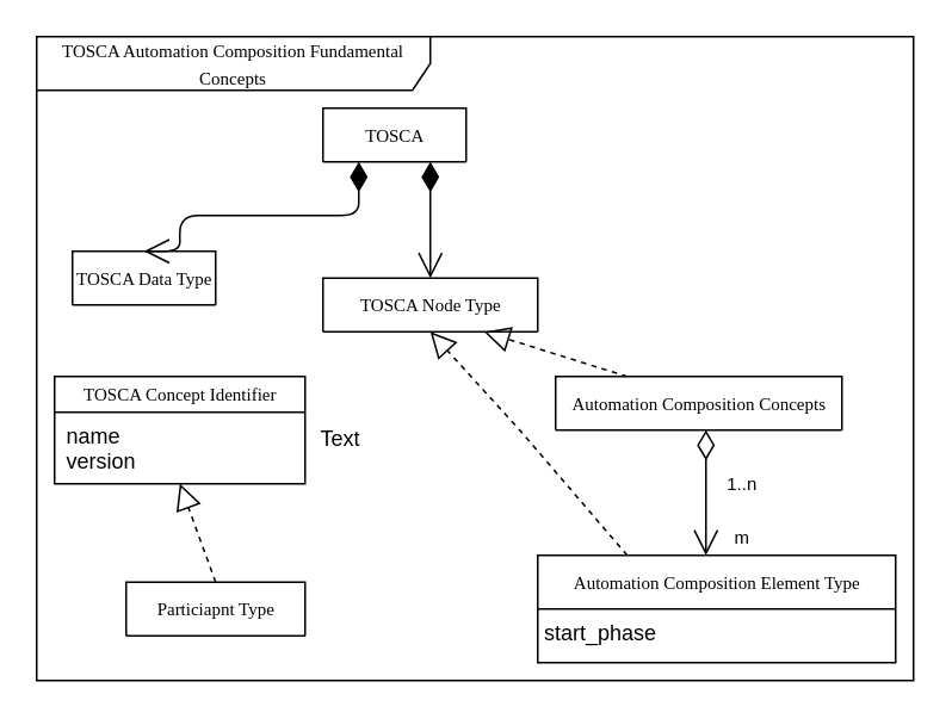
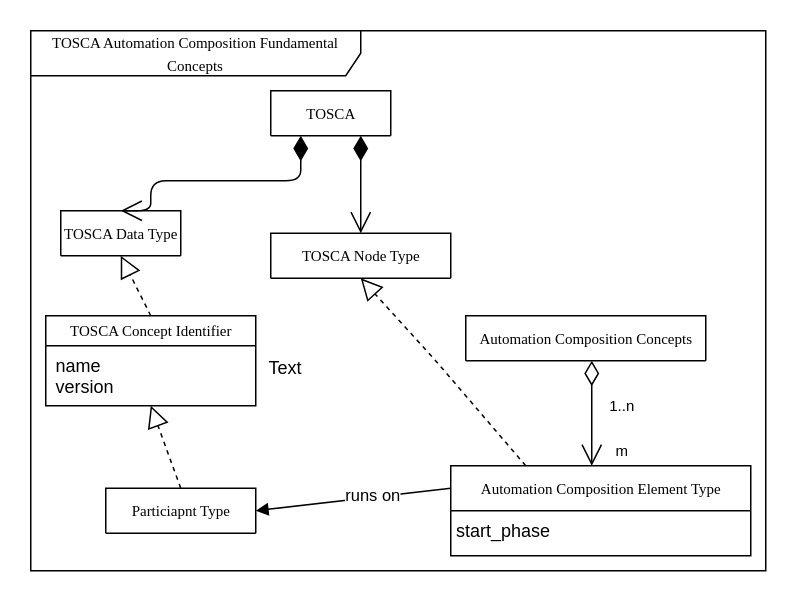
  <mxCell id="0" />
  <mxCell id="1" parent="0" />
  <mxCell id="2" value="&lt;span style=&quot;font-family: &amp;#34;verdana&amp;#34; ; font-size: 10px ; background-color: rgb(255 , 255 , 255)&quot;&gt;TOSCA Automation Composition&amp;nbsp;&lt;/span&gt;&lt;span style=&quot;font-family: &amp;#34;verdana&amp;#34; ; font-size: 10px ; background-color: rgb(255 , 255 , 255)&quot;&gt;Fundamental Concepts&lt;/span&gt;" style="shape=umlFrame;whiteSpace=wrap;html=1;fillColor=none;width=220;height=30;" vertex="1" parent="1"><mxGeometry x="20" y="20" width="490" height="360" as="geometry" /></mxCell>
  <mxCell id="3" value="TOSCA Node Type" style="swimlane;html=1;fontStyle=0;childLayout=stackLayout;horizontal=1;startSize=110;fillColor=none;horizontalStack=0;resizeParent=1;resizeLast=0;collapsible=1;marginBottom=0;swimlaneFillColor=#ffffff;rounded=0;shadow=0;comic=0;labelBackgroundColor=none;strokeWidth=1;fontFamily=Verdana;fontSize=10;align=center;" vertex="1" parent="1"><mxGeometry x="180" y="155" width="120" height="30" as="geometry" /></mxCell>
  <mxCell id="4" value="Automation Composition Concepts" style="swimlane;html=1;fontStyle=0;childLayout=stackLayout;horizontal=1;startSize=110;fillColor=none;horizontalStack=0;resizeParent=1;resizeLast=0;collapsible=1;marginBottom=0;swimlaneFillColor=#ffffff;rounded=0;shadow=0;comic=0;labelBackgroundColor=none;strokeWidth=1;fontFamily=Verdana;fontSize=10;align=center;" vertex="1" parent="1"><mxGeometry x="310" y="210" width="160" height="30" as="geometry" /></mxCell>
- <mxCell id="5" value="" style="endArrow=block;dashed=1;endFill=0;endSize=12;html=1;entryX=0.75;entryY=1;entryDx=0;entryDy=0;exitX=0.25;exitY=0;exitDx=0;exitDy=0;" edge="1" parent="1" source="4" target="3"><mxGeometry width="160" relative="1" as="geometry"><mxPoint x="60" y="533" as="sourcePoint" /><mxPoint x="-40" y="339" as="targetPoint" /></mxGeometry></mxCell>
  <mxCell id="6" value="Automation Composition Element Type" style="swimlane;html=1;fontStyle=0;childLayout=stackLayout;horizontal=1;startSize=30;fillColor=none;horizontalStack=0;resizeParent=1;resizeLast=0;collapsible=1;marginBottom=0;swimlaneFillColor=#ffffff;rounded=0;shadow=0;comic=0;labelBackgroundColor=none;strokeWidth=1;fontFamily=Verdana;fontSize=10;align=center;" vertex="1" parent="1"><mxGeometry x="300" y="310" width="200" height="60" as="geometry" /></mxCell>
  <mxCell id="7" value="start_phase" style="text;html=1;strokeColor=none;fillColor=none;align=left;verticalAlign=top;whiteSpace=wrap;rounded=0;spacingLeft=2;" vertex="1" parent="6"><mxGeometry y="30" width="200" height="30" as="geometry" /></mxCell>
  <mxCell id="8" value="" style="endArrow=block;dashed=1;endFill=0;endSize=12;html=1;exitX=0.25;exitY=0;exitDx=0;exitDy=0;entryX=0.5;entryY=1;entryDx=0;entryDy=0;" edge="1" parent="1" source="6" target="3"><mxGeometry width="160" relative="1" as="geometry"><mxPoint x="-60" y="397" as="sourcePoint" /><mxPoint x="-70" y="339" as="targetPoint" /><Array as="points"><mxPoint x="290" y="240" /></Array></mxGeometry></mxCell>
  <mxCell id="9" value="TOSCA Data Type" style="swimlane;html=1;fontStyle=0;childLayout=stackLayout;horizontal=1;startSize=110;fillColor=none;horizontalStack=0;resizeParent=1;resizeLast=0;collapsible=1;marginBottom=0;swimlaneFillColor=#ffffff;rounded=0;shadow=0;comic=0;labelBackgroundColor=none;strokeWidth=1;fontFamily=Verdana;fontSize=10;align=center;" vertex="1" parent="1"><mxGeometry x="40" y="140" width="80" height="30" as="geometry" /></mxCell>
  <mxCell id="10" value="TOSCA Concept Identifier" style="swimlane;html=1;fontStyle=0;childLayout=stackLayout;horizontal=1;startSize=20;fillColor=none;horizontalStack=0;resizeParent=1;resizeLast=0;collapsible=1;marginBottom=0;swimlaneFillColor=#ffffff;rounded=0;shadow=0;comic=0;labelBackgroundColor=none;strokeWidth=1;fontFamily=Verdana;fontSize=10;align=center;" vertex="1" parent="1"><mxGeometry x="30" y="210" width="140" height="60" as="geometry" /></mxCell>
  <mxCell id="11" value="&lt;div&gt;name&lt;/div&gt;&lt;div&gt;version&lt;br&gt;&lt;/div&gt;" style="text;html=1;strokeColor=none;fillColor=none;align=left;verticalAlign=top;whiteSpace=wrap;rounded=0;spacingLeft=5;" vertex="1" parent="10"><mxGeometry y="20" width="140" height="40" as="geometry" /></mxCell>
+ <mxCell id="12" value="" style="endArrow=block;dashed=1;endFill=0;endSize=12;html=1;exitX=0.5;exitY=0;exitDx=0;exitDy=0;entryX=0.5;entryY=1;entryDx=0;entryDy=0;" edge="1" parent="1" source="10" target="9"><mxGeometry width="160" relative="1" as="geometry"><mxPoint x="-65" y="499" as="sourcePoint" /><mxPoint x="-10" y="163" as="targetPoint" /><Array as="points" /></mxGeometry></mxCell>
  <mxCell id="13" value="Particiapnt Type" style="swimlane;html=1;fontStyle=0;childLayout=stackLayout;horizontal=1;startSize=110;fillColor=none;horizontalStack=0;resizeParent=1;resizeLast=0;collapsible=1;marginBottom=0;swimlaneFillColor=#ffffff;rounded=0;shadow=0;comic=0;labelBackgroundColor=none;strokeWidth=1;fontFamily=Verdana;fontSize=10;align=center;" vertex="1" parent="1"><mxGeometry x="70" y="325" width="100" height="30" as="geometry" /></mxCell>
+ <mxCell id="14" value="runs on" style="html=1;verticalAlign=bottom;endArrow=block;exitX=0;exitY=0.25;exitDx=0;exitDy=0;entryX=1;entryY=0.5;entryDx=0;entryDy=0;" edge="1" parent="1" source="6" target="13"><mxGeometry x="-0.189" y="8" width="80" relative="1" as="geometry"><mxPoint x="-70" y="339" as="sourcePoint" /><mxPoint x="10" y="339" as="targetPoint" /><mxPoint as="offset" /></mxGeometry></mxCell>
  <mxCell id="15" value="" style="endArrow=block;dashed=1;endFill=0;endSize=12;html=1;exitX=0.5;exitY=0;exitDx=0;exitDy=0;entryX=0.5;entryY=1;entryDx=0;entryDy=0;" edge="1" parent="1" source="13" target="10"><mxGeometry width="160" relative="1" as="geometry"><mxPoint x="110" y="253" as="sourcePoint" /><mxPoint x="110" y="177" as="targetPoint" /><Array as="points" /></mxGeometry></mxCell>
  <mxCell id="16" value="TOSCA" style="swimlane;html=1;fontStyle=0;childLayout=stackLayout;horizontal=1;startSize=110;fillColor=none;horizontalStack=0;resizeParent=1;resizeLast=0;collapsible=1;marginBottom=0;swimlaneFillColor=#ffffff;rounded=0;shadow=0;comic=0;labelBackgroundColor=none;strokeWidth=1;fontFamily=Verdana;fontSize=10;align=center;" vertex="1" parent="1"><mxGeometry x="180" y="60" width="80" height="30" as="geometry" /></mxCell>
  <mxCell id="17" value="" style="endArrow=open;html=1;endSize=12;startArrow=diamondThin;startSize=14;startFill=1;edgeStyle=orthogonalEdgeStyle;align=left;verticalAlign=bottom;entryX=0.5;entryY=0;entryDx=0;entryDy=0;exitX=0.75;exitY=1;exitDx=0;exitDy=0;" edge="1" parent="1" source="16" target="3"><mxGeometry x="-1" y="3" relative="1" as="geometry"><mxPoint x="10" y="359" as="sourcePoint" /><mxPoint x="170" y="359" as="targetPoint" /></mxGeometry></mxCell>
  <mxCell id="18" value="" style="endArrow=open;html=1;endSize=12;startArrow=diamondThin;startSize=14;startFill=1;edgeStyle=orthogonalEdgeStyle;align=left;verticalAlign=bottom;entryX=0.5;entryY=0;entryDx=0;entryDy=0;exitX=0.25;exitY=1;exitDx=0;exitDy=0;" edge="1" parent="1" source="16" target="9"><mxGeometry x="-1" y="3" relative="1" as="geometry"><mxPoint x="185" y="107" as="sourcePoint" /><mxPoint x="-50" y="151" as="targetPoint" /><Array as="points"><mxPoint x="200" y="120" /><mxPoint x="100" y="120" /></Array></mxGeometry></mxCell>
  <mxCell id="19" value="" style="endArrow=open;html=1;rounded=0;endFill=0;startArrow=diamondThin;startFill=0;endSize=12;startSize=14;" edge="1" parent="1"><mxGeometry width="50" height="50" relative="1" as="geometry"><mxPoint x="394" y="240" as="sourcePoint" /><mxPoint x="394" y="310" as="targetPoint" /></mxGeometry></mxCell>
  <mxCell id="20" value="Text" style="text;html=1;strokeColor=none;fillColor=none;align=center;verticalAlign=middle;whiteSpace=wrap;rounded=0;" vertex="1" parent="1"><mxGeometry x="160" y="230" width="60" height="30" as="geometry" /></mxCell>
  <mxCell id="21" value="1..n" style="text;html=1;align=center;verticalAlign=middle;resizable=0;points=[];autosize=1;strokeColor=none;fillColor=none;fontSize=10;" vertex="1" parent="1"><mxGeometry x="399" y="260" width="30" height="20" as="geometry" /></mxCell>
  <mxCell id="22" value="m" style="text;html=1;align=center;verticalAlign=middle;resizable=0;points=[];autosize=1;strokeColor=none;fillColor=none;fontSize=10;" vertex="1" parent="1"><mxGeometry x="404" y="290" width="20" height="20" as="geometry" /></mxCell>
